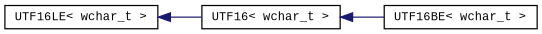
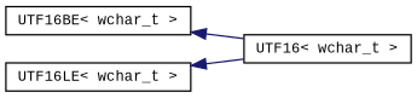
  digraph {
    fontname="Liberation Mono"
    rankdir=LR
    node [color=black fillcolor=white fontname="Liberation Mono" fontsize=10 shape=record style=filled]
    edge [color=midnightblue dir=back fontname="Liberation Mono" fontsize=10 labelfontname=Helvetica labelfontsize=10 style=solid]
    n1 [height=0.2 label="UTF16\< wchar_t \>" width=0.4]
    n2 [height=0.2 label="UTF16BE\< wchar_t \>" width=0.4]
    n3 [height=0.2 label="UTF16LE\< wchar_t \>" width=0.4]
-   n1 -> n2
+   n2 -> n1
    n3 -> n1
  }
